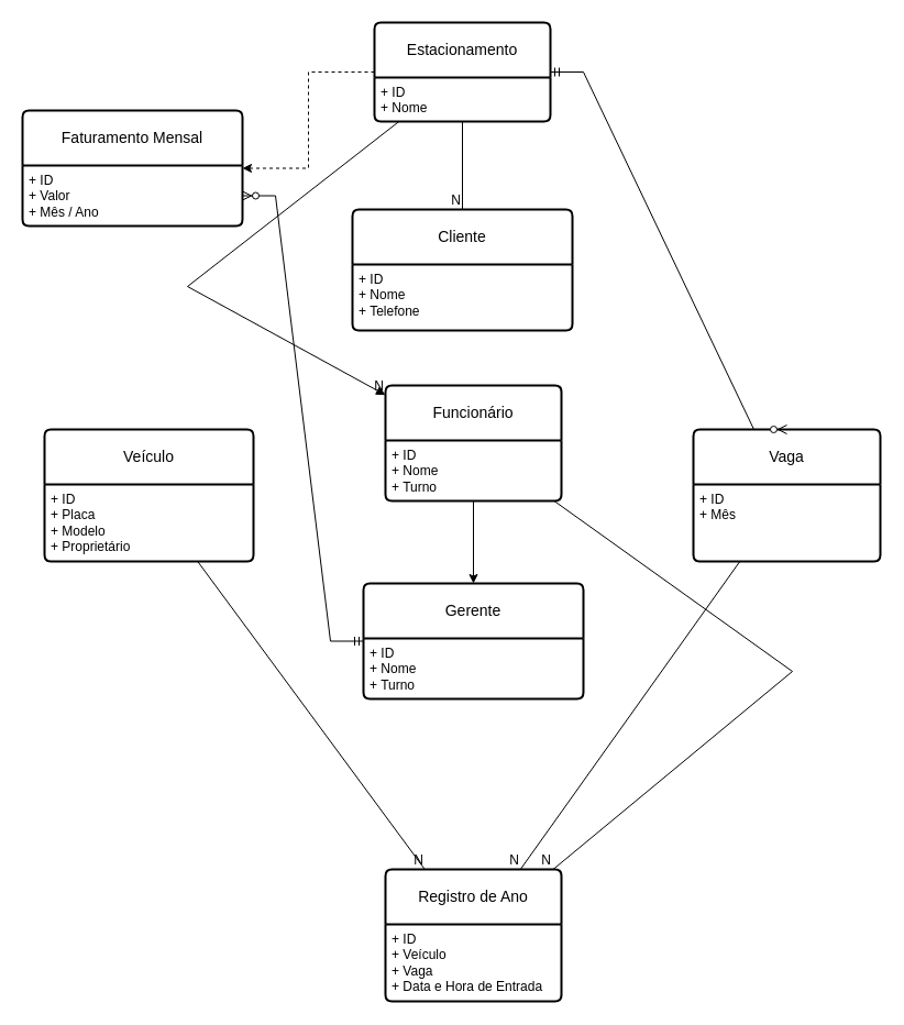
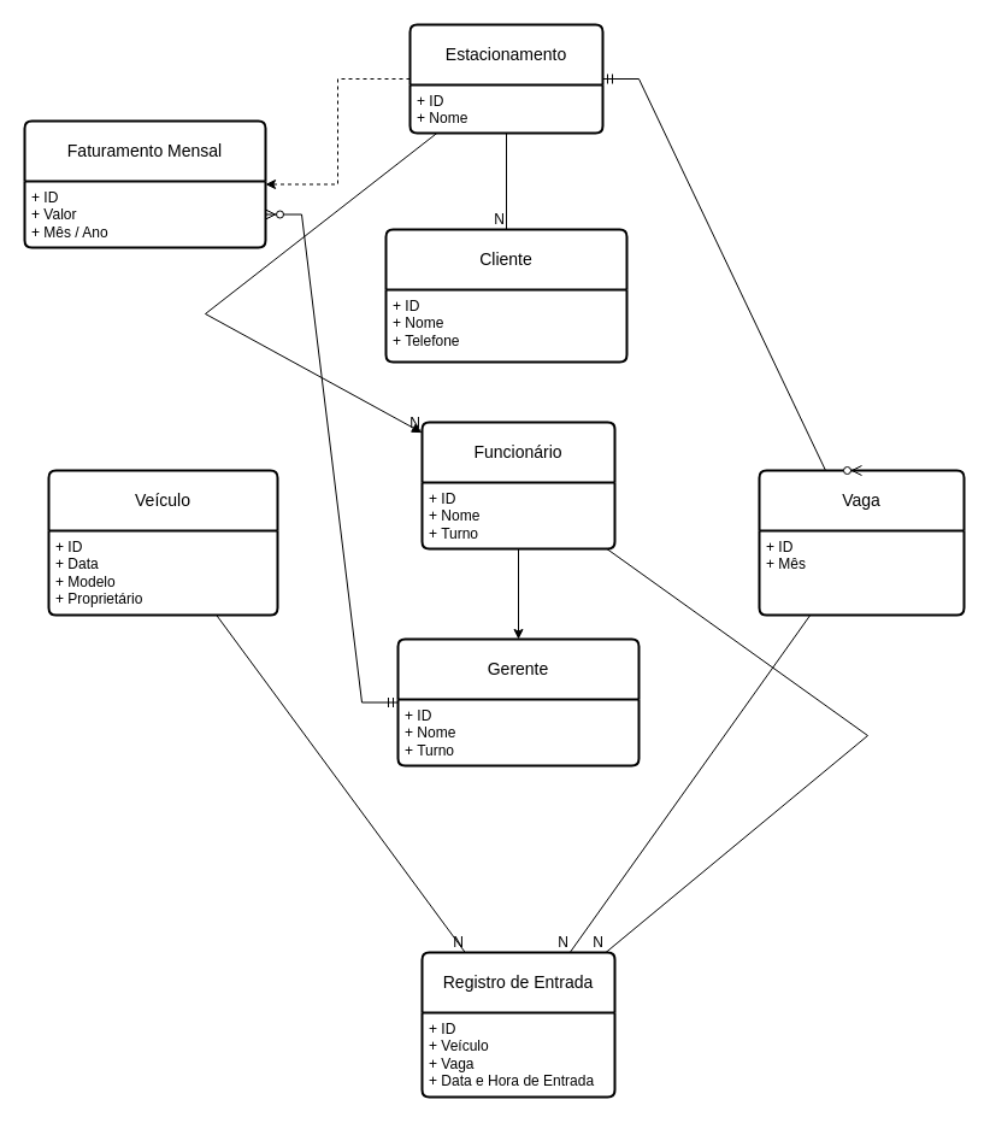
  <mxCell id="0" />
  <mxCell id="1" parent="0" />
  <mxCell id="2" value="Cliente" style="swimlane;childLayout=stackLayout;horizontal=1;startSize=50;horizontalStack=0;rounded=1;fontSize=14;fontStyle=0;strokeWidth=2;resizeParent=0;resizeLast=1;shadow=0;dashed=0;align=center;arcSize=4;whiteSpace=wrap;html=1;" vertex="1" parent="1"><mxGeometry x="320" y="190" width="200" height="110" as="geometry" /></mxCell>
  <mxCell id="3" value="+ ID&lt;br&gt;+ Nome&lt;br&gt;+ Telefone" style="align=left;strokeColor=none;fillColor=none;spacingLeft=4;fontSize=12;verticalAlign=top;resizable=0;rotatable=0;part=1;html=1;" vertex="1" parent="2"><mxGeometry y="50" width="200" height="60" as="geometry" /></mxCell>
  <mxCell id="4" style="edgeStyle=orthogonalEdgeStyle;rounded=0;orthogonalLoop=1;jettySize=auto;html=1;exitX=0.5;exitY=1;exitDx=0;exitDy=0;" edge="1" parent="2" source="3" target="3"><mxGeometry relative="1" as="geometry" /></mxCell>
  <mxCell id="5" style="edgeStyle=orthogonalEdgeStyle;rounded=0;orthogonalLoop=1;jettySize=auto;html=1;exitX=0.5;exitY=1;exitDx=0;exitDy=0;" edge="1" parent="2" source="3" target="3"><mxGeometry relative="1" as="geometry" /></mxCell>
  <mxCell id="6" value="Veículo" style="swimlane;childLayout=stackLayout;horizontal=1;startSize=50;horizontalStack=0;rounded=1;fontSize=14;fontStyle=0;strokeWidth=2;resizeParent=0;resizeLast=1;shadow=0;dashed=0;align=center;arcSize=4;whiteSpace=wrap;html=1;" vertex="1" parent="1"><mxGeometry x="40" y="390" width="190" height="120" as="geometry" /></mxCell>
- <mxCell id="7" value="+ ID&lt;br&gt;+ Placa&lt;br&gt;+ Modelo&lt;br&gt;+ Proprietário&lt;br&gt;" style="align=left;strokeColor=none;fillColor=none;spacingLeft=4;fontSize=12;verticalAlign=top;resizable=0;rotatable=0;part=1;html=1;" vertex="1" parent="6"><mxGeometry y="50" width="190" height="70" as="geometry" /></mxCell>
+ <mxCell id="7" value="+ ID&lt;br&gt;+ Data&lt;br&gt;+ Modelo&lt;br&gt;+ Proprietário&lt;br&gt;" style="align=left;strokeColor=none;fillColor=none;spacingLeft=4;fontSize=12;verticalAlign=top;resizable=0;rotatable=0;part=1;html=1;" vertex="1" parent="6"><mxGeometry y="50" width="190" height="70" as="geometry" /></mxCell>
  <mxCell id="8" value="Vaga" style="swimlane;childLayout=stackLayout;horizontal=1;startSize=50;horizontalStack=0;rounded=1;fontSize=14;fontStyle=0;strokeWidth=2;resizeParent=0;resizeLast=1;shadow=0;dashed=0;align=center;arcSize=4;whiteSpace=wrap;html=1;" vertex="1" parent="1"><mxGeometry x="630" y="390" width="170" height="120" as="geometry" /></mxCell>
  <mxCell id="9" value="+ ID&lt;br&gt;+ Mês" style="align=left;strokeColor=none;fillColor=none;spacingLeft=4;fontSize=12;verticalAlign=top;resizable=0;rotatable=0;part=1;html=1;" vertex="1" parent="8"><mxGeometry y="50" width="170" height="70" as="geometry" /></mxCell>
  <mxCell id="10" style="edgeStyle=orthogonalEdgeStyle;rounded=0;orthogonalLoop=1;jettySize=auto;html=1;dashed=1;" edge="1" parent="1" source="11" target="31"><mxGeometry relative="1" as="geometry" /></mxCell>
  <mxCell id="11" value="Estacionamento" style="swimlane;childLayout=stackLayout;horizontal=1;startSize=50;horizontalStack=0;rounded=1;fontSize=14;fontStyle=0;strokeWidth=2;resizeParent=0;resizeLast=1;shadow=0;dashed=0;align=center;arcSize=4;whiteSpace=wrap;html=1;" vertex="1" parent="1"><mxGeometry x="340" y="20" width="160" height="90" as="geometry" /></mxCell>
  <mxCell id="12" value="+ ID&lt;br&gt;+ Nome&lt;br&gt;" style="align=left;strokeColor=none;fillColor=none;spacingLeft=4;fontSize=12;verticalAlign=top;resizable=0;rotatable=0;part=1;html=1;" vertex="1" parent="11"><mxGeometry y="50" width="160" height="40" as="geometry" /></mxCell>
- <mxCell id="13" value="Registro de Ano" style="swimlane;childLayout=stackLayout;horizontal=1;startSize=50;horizontalStack=0;rounded=1;fontSize=14;fontStyle=0;strokeWidth=2;resizeParent=0;resizeLast=1;shadow=0;dashed=0;align=center;arcSize=4;whiteSpace=wrap;html=1;" vertex="1" parent="1"><mxGeometry x="350" y="790" width="160" height="120" as="geometry" /></mxCell>
+ <mxCell id="13" value="Registro de Entrada" style="swimlane;childLayout=stackLayout;horizontal=1;startSize=50;horizontalStack=0;rounded=1;fontSize=14;fontStyle=0;strokeWidth=2;resizeParent=0;resizeLast=1;shadow=0;dashed=0;align=center;arcSize=4;whiteSpace=wrap;html=1;" vertex="1" parent="1"><mxGeometry x="350" y="790" width="160" height="120" as="geometry" /></mxCell>
  <mxCell id="14" value="+ ID&lt;br&gt;+ Veículo&lt;br&gt;+ Vaga&lt;br&gt;+ Data e Hora de Entrada" style="align=left;strokeColor=none;fillColor=none;spacingLeft=4;fontSize=12;verticalAlign=top;resizable=0;rotatable=0;part=1;html=1;" vertex="1" parent="13"><mxGeometry y="50" width="160" height="70" as="geometry" /></mxCell>
  <mxCell id="15" value="" style="endArrow=none;html=1;rounded=0;" edge="1" parent="1" source="8" target="13"><mxGeometry relative="1" as="geometry"><mxPoint x="625" y="510" as="sourcePoint" /><mxPoint x="480" y="630" as="targetPoint" /><Array as="points" /></mxGeometry></mxCell>
  <mxCell id="16" value="N" style="resizable=0;html=1;whiteSpace=wrap;align=right;verticalAlign=bottom;" connectable="0" vertex="1" parent="15"><mxGeometry x="1" relative="1" as="geometry" /></mxCell>
  <mxCell id="17" value="" style="endArrow=none;html=1;rounded=0;exitX=0.5;exitY=1;exitDx=0;exitDy=0;entryX=0.5;entryY=0;entryDx=0;entryDy=0;" edge="1" parent="1" source="12" target="2"><mxGeometry relative="1" as="geometry"><mxPoint x="475" y="150" as="sourcePoint" /><mxPoint x="410" y="240" as="targetPoint" /><Array as="points" /></mxGeometry></mxCell>
  <mxCell id="18" value="N" style="resizable=0;html=1;whiteSpace=wrap;align=right;verticalAlign=bottom;" connectable="0" vertex="1" parent="17"><mxGeometry x="1" relative="1" as="geometry" /></mxCell>
  <mxCell id="19" value="" style="edgeStyle=entityRelationEdgeStyle;fontSize=12;html=1;endArrow=ERzeroToMany;startArrow=ERmandOne;rounded=0;entryX=0.5;entryY=0;entryDx=0;entryDy=0;exitX=1;exitY=0.5;exitDx=0;exitDy=0;" edge="1" parent="1" source="11" target="8"><mxGeometry width="100" height="100" relative="1" as="geometry"><mxPoint x="605" as="sourcePoint" y="-10" /><mxPoint x="635" y="365" as="targetPoint" /><Array as="points"><mxPoint x="725" y="305" /><mxPoint x="695" y="260" /></Array></mxGeometry></mxCell>
  <mxCell id="20" value="" style="endArrow=none;html=1;rounded=0;" edge="1" parent="1" source="6" target="13"><mxGeometry relative="1" as="geometry"><mxPoint x="190" y="540" as="sourcePoint" /><mxPoint x="190" y="630" as="targetPoint" /><Array as="points" /></mxGeometry></mxCell>
  <mxCell id="21" value="N" style="resizable=0;html=1;whiteSpace=wrap;align=right;verticalAlign=bottom;" connectable="0" vertex="1" parent="20"><mxGeometry x="1" relative="1" as="geometry" /></mxCell>
  <mxCell id="22" value="Funcionário" style="swimlane;childLayout=stackLayout;horizontal=1;startSize=50;horizontalStack=0;rounded=1;fontSize=14;fontStyle=0;strokeWidth=2;resizeParent=0;resizeLast=1;shadow=0;dashed=0;align=center;arcSize=4;whiteSpace=wrap;html=1;" vertex="1" parent="1"><mxGeometry x="350" y="350" width="160" height="105" as="geometry" /></mxCell>
  <mxCell id="23" value="+ ID&lt;br&gt;+ Nome&lt;br&gt;+ Turno" style="align=left;strokeColor=none;fillColor=none;spacingLeft=4;fontSize=12;verticalAlign=top;resizable=0;rotatable=0;part=1;html=1;" vertex="1" parent="22"><mxGeometry y="50" width="160" height="55" as="geometry" /></mxCell>
  <mxCell id="24" value="" style="endArrow=block;html=1;rounded=0;" edge="1" parent="1" source="11" target="22"><mxGeometry relative="1" as="geometry"><mxPoint x="273" y="140" as="sourcePoint" /><mxPoint x="240" y="310" as="targetPoint" /><Array as="points"><mxPoint x="170" y="260" /></Array></mxGeometry></mxCell>
  <mxCell id="25" value="N" style="resizable=0;html=1;whiteSpace=wrap;align=right;verticalAlign=bottom;" connectable="0" vertex="1" parent="24"><mxGeometry x="1" relative="1" as="geometry" /></mxCell>
  <mxCell id="26" value="" style="endArrow=none;html=1;rounded=0;" edge="1" parent="1" source="22" target="13"><mxGeometry relative="1" as="geometry"><mxPoint x="369" y="510" as="sourcePoint" /><mxPoint x="458" y="595" as="targetPoint" /><Array as="points"><mxPoint x="720" y="610" /></Array></mxGeometry></mxCell>
  <mxCell id="27" value="N" style="resizable=0;html=1;whiteSpace=wrap;align=right;verticalAlign=bottom;" connectable="0" vertex="1" parent="26"><mxGeometry x="1" relative="1" as="geometry" /></mxCell>
  <mxCell id="28" value="Gerente" style="swimlane;childLayout=stackLayout;horizontal=1;startSize=50;horizontalStack=0;rounded=1;fontSize=14;fontStyle=0;strokeWidth=2;resizeParent=0;resizeLast=1;shadow=0;dashed=0;align=center;arcSize=4;whiteSpace=wrap;html=1;" vertex="1" parent="1"><mxGeometry x="330" y="530" width="200" height="105" as="geometry" /></mxCell>
  <mxCell id="29" value="+ ID&lt;br&gt;+ Nome&lt;br&gt;+ Turno" style="align=left;strokeColor=none;fillColor=none;spacingLeft=4;fontSize=12;verticalAlign=top;resizable=0;rotatable=0;part=1;html=1;" vertex="1" parent="28"><mxGeometry y="50" width="200" height="55" as="geometry" /></mxCell>
  <mxCell id="30" style="edgeStyle=orthogonalEdgeStyle;rounded=0;orthogonalLoop=1;jettySize=auto;html=1;" edge="1" parent="1" source="23" target="28"><mxGeometry relative="1" as="geometry" /></mxCell>
  <mxCell id="31" value="Faturamento Mensal" style="swimlane;childLayout=stackLayout;horizontal=1;startSize=50;horizontalStack=0;rounded=1;fontSize=14;fontStyle=0;strokeWidth=2;resizeParent=0;resizeLast=1;shadow=0;dashed=0;align=center;arcSize=4;whiteSpace=wrap;html=1;" vertex="1" parent="1"><mxGeometry x="20" y="100" width="200" height="105" as="geometry" /></mxCell>
  <mxCell id="32" value="+ ID&lt;br&gt;+ Valor&lt;br&gt;+ Mês / Ano" style="align=left;strokeColor=none;fillColor=none;spacingLeft=4;fontSize=12;verticalAlign=top;resizable=0;rotatable=0;part=1;html=1;" vertex="1" parent="31"><mxGeometry y="50" width="200" height="55" as="geometry" /></mxCell>
  <mxCell id="33" value="" style="edgeStyle=entityRelationEdgeStyle;fontSize=12;html=1;endArrow=ERzeroToMany;startArrow=ERmandOne;rounded=0;" edge="1" parent="1" source="28" target="32"><mxGeometry width="100" height="100" relative="1" as="geometry"><mxPoint x="270" y="580" as="sourcePoint" /><mxPoint x="370" y="480" as="targetPoint" /></mxGeometry></mxCell>
